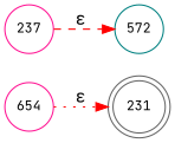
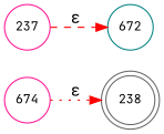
  digraph {
    fontname="JetBrains Mono"
    rankdir=LR
    node [color=deeppink fixedsize=true fontname="JetBrains Mono" fontsize=11 shape=circle peripheries=1]
    edge [color=red fontname="JetBrains Mono"]
-   n1 [color=gray40 label=231 shape=doublecircle width=.6 peripheries=""]
-   n2 [color=teal label=572 width=.55]
-   n3 [label=654 width=.55]
+   n1 [color=gray40 label=238 shape=doublecircle width=.6 peripheries=""]
+   n2 [color=teal label=672 width=.55]
+   n3 [label=674 width=.55]
    n4 [label=237 width=.55]
    n3 -> n1 [label="&epsilon;" style=dotted]
    n4 -> n2 [label="&epsilon;" style=dashed]
  }
